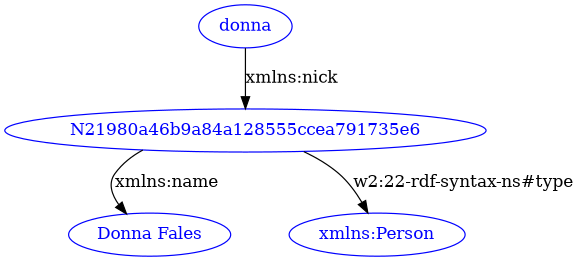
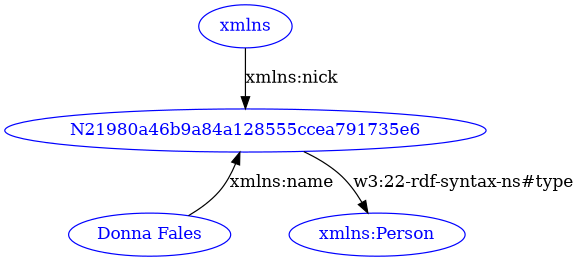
  digraph {
    node [color=blue fontcolor=blue]
-   n1 [label=donna]
+   n1 [label=xmlns]
    n2 [label=N21980a46b9a84a128555ccea791735e6]
    n3 [label="Donna Fales"]
    n4 [label="xmlns:Person"]
    n1 -> n2 [label="xmlns:nick"]
-   n2 -> n3 [label="xmlns:name"]
-   n2 -> n4 [label="w2:22-rdf-syntax-ns#type"]
+   n3 -> n2 [label="xmlns:name"]
+   n2 -> n4 [label="w3:22-rdf-syntax-ns#type"]
  }
